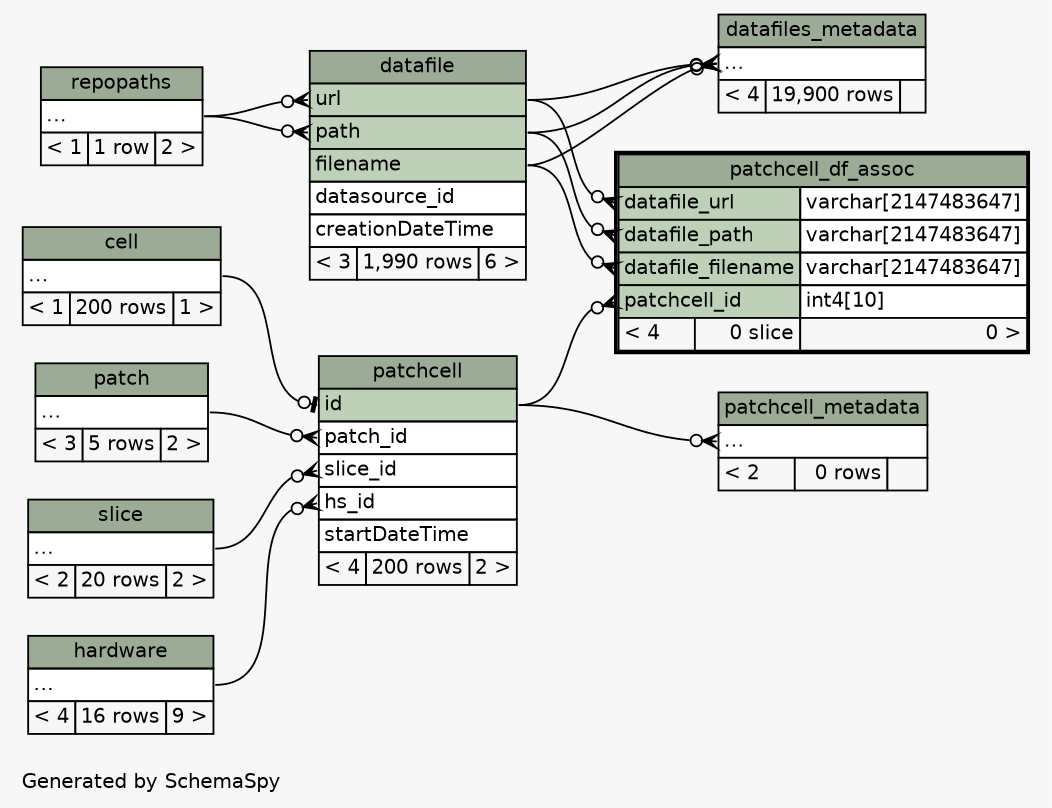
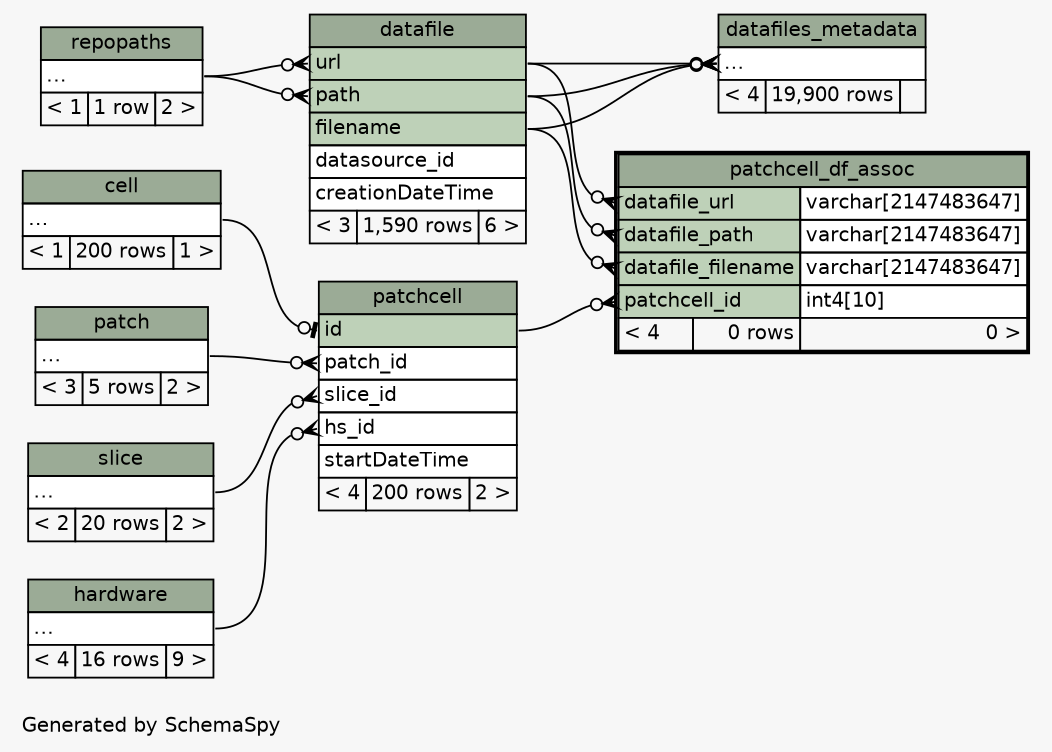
  digraph {
    bgcolor="#f7f7f7"
    fontname=Helvetica
    fontsize=11
    label="\nGenerated by SchemaSpy"
    labeljust=l
    nodesep=0.18
    rankdir=RL
    ranksep=0.46
    node [fontname=Helvetica fontsize=11 shape=plaintext]
    edge [arrowhead=none arrowsize=0.8 arrowtail=crowodot dir=back headport="elipses:e" tailport="elipses:w"]
-   n1 [label=<     <TABLE BORDER="0" CELLBORDER="1" CELLSPACING="0" BGCOLOR="#ffffff">       <TR><TD COLSPAN="3" BGCOLOR="#9bab96" ALIGN="CENTER">datafile</TD></TR>       <TR><TD PORT="url" COLSPAN="3" BGCOLOR="#bed1b8" ALIGN="LEFT">url</TD></TR>       <TR><TD PORT="path" COLSPAN="3" BGCOLOR="#bed1b8" ALIGN="LEFT">path</TD></TR>       <TR><TD PORT="filename" COLSPAN="3" BGCOLOR="#bed1b8" ALIGN="LEFT">filename</TD></TR>       <TR><TD PORT="datasource_id" COLSPAN="3" ALIGN="LEFT">datasource_id</TD></TR>       <TR><TD PORT="creationDateTime" COLSPAN="3" ALIGN="LEFT">creationDateTime</TD></TR>       <TR><TD ALIGN="LEFT" BGCOLOR="#f7f7f7">&lt; 3</TD><TD ALIGN="RIGHT" BGCOLOR="#f7f7f7">1,990 rows</TD><TD ALIGN="RIGHT" BGCOLOR="#f7f7f7">6 &gt;</TD></TR>     </TABLE>>]
+   n1 [label=<     <TABLE BORDER="0" CELLBORDER="1" CELLSPACING="0" BGCOLOR="#ffffff">       <TR><TD COLSPAN="3" BGCOLOR="#9bab96" ALIGN="CENTER">datafile</TD></TR>       <TR><TD PORT="url" COLSPAN="3" BGCOLOR="#bed1b8" ALIGN="LEFT">url</TD></TR>       <TR><TD PORT="path" COLSPAN="3" BGCOLOR="#bed1b8" ALIGN="LEFT">path</TD></TR>       <TR><TD PORT="filename" COLSPAN="3" BGCOLOR="#bed1b8" ALIGN="LEFT">filename</TD></TR>       <TR><TD PORT="datasource_id" COLSPAN="3" ALIGN="LEFT">datasource_id</TD></TR>       <TR><TD PORT="creationDateTime" COLSPAN="3" ALIGN="LEFT">creationDateTime</TD></TR>       <TR><TD ALIGN="LEFT" BGCOLOR="#f7f7f7">&lt; 3</TD><TD ALIGN="RIGHT" BGCOLOR="#f7f7f7">1,590 rows</TD><TD ALIGN="RIGHT" BGCOLOR="#f7f7f7">6 &gt;</TD></TR>     </TABLE>>]
    n2 [label=<     <TABLE BORDER="0" CELLBORDER="1" CELLSPACING="0" BGCOLOR="#ffffff">       <TR><TD COLSPAN="3" BGCOLOR="#9bab96" ALIGN="CENTER">repopaths</TD></TR>       <TR><TD PORT="elipses" COLSPAN="3" ALIGN="LEFT">...</TD></TR>       <TR><TD ALIGN="LEFT" BGCOLOR="#f7f7f7">&lt; 1</TD><TD ALIGN="RIGHT" BGCOLOR="#f7f7f7">1 row</TD><TD ALIGN="RIGHT" BGCOLOR="#f7f7f7">2 &gt;</TD></TR>     </TABLE>>]
    n3 [label=<     <TABLE BORDER="0" CELLBORDER="1" CELLSPACING="0" BGCOLOR="#ffffff">       <TR><TD COLSPAN="3" BGCOLOR="#9bab96" ALIGN="CENTER">datafiles_metadata</TD></TR>       <TR><TD PORT="elipses" COLSPAN="3" ALIGN="LEFT">...</TD></TR>       <TR><TD ALIGN="LEFT" BGCOLOR="#f7f7f7">&lt; 4</TD><TD ALIGN="RIGHT" BGCOLOR="#f7f7f7">19,900 rows</TD><TD ALIGN="RIGHT" BGCOLOR="#f7f7f7">  </TD></TR>     </TABLE>>]
    n4 [label=<     <TABLE BORDER="0" CELLBORDER="1" CELLSPACING="0" BGCOLOR="#ffffff">       <TR><TD COLSPAN="3" BGCOLOR="#9bab96" ALIGN="CENTER">patchcell</TD></TR>       <TR><TD PORT="id" COLSPAN="3" BGCOLOR="#bed1b8" ALIGN="LEFT">id</TD></TR>       <TR><TD PORT="patch_id" COLSPAN="3" ALIGN="LEFT">patch_id</TD></TR>       <TR><TD PORT="slice_id" COLSPAN="3" ALIGN="LEFT">slice_id</TD></TR>       <TR><TD PORT="hs_id" COLSPAN="3" ALIGN="LEFT">hs_id</TD></TR>       <TR><TD PORT="startDateTime" COLSPAN="3" ALIGN="LEFT">startDateTime</TD></TR>       <TR><TD ALIGN="LEFT" BGCOLOR="#f7f7f7">&lt; 4</TD><TD ALIGN="RIGHT" BGCOLOR="#f7f7f7">200 rows</TD><TD ALIGN="RIGHT" BGCOLOR="#f7f7f7">2 &gt;</TD></TR>     </TABLE>>]
    n5 [label=<     <TABLE BORDER="0" CELLBORDER="1" CELLSPACING="0" BGCOLOR="#ffffff">       <TR><TD COLSPAN="3" BGCOLOR="#9bab96" ALIGN="CENTER">hardware</TD></TR>       <TR><TD PORT="elipses" COLSPAN="3" ALIGN="LEFT">...</TD></TR>       <TR><TD ALIGN="LEFT" BGCOLOR="#f7f7f7">&lt; 4</TD><TD ALIGN="RIGHT" BGCOLOR="#f7f7f7">16 rows</TD><TD ALIGN="RIGHT" BGCOLOR="#f7f7f7">9 &gt;</TD></TR>     </TABLE>>]
    n6 [label=<     <TABLE BORDER="0" CELLBORDER="1" CELLSPACING="0" BGCOLOR="#ffffff">       <TR><TD COLSPAN="3" BGCOLOR="#9bab96" ALIGN="CENTER">cell</TD></TR>       <TR><TD PORT="elipses" COLSPAN="3" ALIGN="LEFT">...</TD></TR>       <TR><TD ALIGN="LEFT" BGCOLOR="#f7f7f7">&lt; 1</TD><TD ALIGN="RIGHT" BGCOLOR="#f7f7f7">200 rows</TD><TD ALIGN="RIGHT" BGCOLOR="#f7f7f7">1 &gt;</TD></TR>     </TABLE>>]
    n7 [label=<     <TABLE BORDER="0" CELLBORDER="1" CELLSPACING="0" BGCOLOR="#ffffff">       <TR><TD COLSPAN="3" BGCOLOR="#9bab96" ALIGN="CENTER">patch</TD></TR>       <TR><TD PORT="elipses" COLSPAN="3" ALIGN="LEFT">...</TD></TR>       <TR><TD ALIGN="LEFT" BGCOLOR="#f7f7f7">&lt; 3</TD><TD ALIGN="RIGHT" BGCOLOR="#f7f7f7">5 rows</TD><TD ALIGN="RIGHT" BGCOLOR="#f7f7f7">2 &gt;</TD></TR>     </TABLE>>]
    n8 [label=<     <TABLE BORDER="0" CELLBORDER="1" CELLSPACING="0" BGCOLOR="#ffffff">       <TR><TD COLSPAN="3" BGCOLOR="#9bab96" ALIGN="CENTER">slice</TD></TR>       <TR><TD PORT="elipses" COLSPAN="3" ALIGN="LEFT">...</TD></TR>       <TR><TD ALIGN="LEFT" BGCOLOR="#f7f7f7">&lt; 2</TD><TD ALIGN="RIGHT" BGCOLOR="#f7f7f7">20 rows</TD><TD ALIGN="RIGHT" BGCOLOR="#f7f7f7">2 &gt;</TD></TR>     </TABLE>>]
-   n9 [label=<     <TABLE BORDER="2" CELLBORDER="1" CELLSPACING="0" BGCOLOR="#ffffff">       <TR><TD COLSPAN="3" BGCOLOR="#9bab96" ALIGN="CENTER">patchcell_df_assoc</TD></TR>       <TR><TD PORT="datafile_url" COLSPAN="2" BGCOLOR="#bed1b8" ALIGN="LEFT">datafile_url</TD><TD PORT="datafile_url.type" ALIGN="LEFT">varchar[2147483647]</TD></TR>       <TR><TD PORT="datafile_path" COLSPAN="2" BGCOLOR="#bed1b8" ALIGN="LEFT">datafile_path</TD><TD PORT="datafile_path.type" ALIGN="LEFT">varchar[2147483647]</TD></TR>       <TR><TD PORT="datafile_filename" COLSPAN="2" BGCOLOR="#bed1b8" ALIGN="LEFT">datafile_filename</TD><TD PORT="datafile_filename.type" ALIGN="LEFT">varchar[2147483647]</TD></TR>       <TR><TD PORT="patchcell_id" COLSPAN="2" BGCOLOR="#bed1b8" ALIGN="LEFT">patchcell_id</TD><TD PORT="patchcell_id.type" ALIGN="LEFT">int4[10]</TD></TR>       <TR><TD ALIGN="LEFT" BGCOLOR="#f7f7f7">&lt; 4</TD><TD ALIGN="RIGHT" BGCOLOR="#f7f7f7">0 slice</TD><TD ALIGN="RIGHT" BGCOLOR="#f7f7f7">0 &gt;</TD></TR>     </TABLE>>]
-   n10 [label=<     <TABLE BORDER="0" CELLBORDER="1" CELLSPACING="0" BGCOLOR="#ffffff">       <TR><TD COLSPAN="3" BGCOLOR="#9bab96" ALIGN="CENTER">patchcell_metadata</TD></TR>       <TR><TD PORT="elipses" COLSPAN="3" ALIGN="LEFT">...</TD></TR>       <TR><TD ALIGN="LEFT" BGCOLOR="#f7f7f7">&lt; 2</TD><TD ALIGN="RIGHT" BGCOLOR="#f7f7f7">0 rows</TD><TD ALIGN="RIGHT" BGCOLOR="#f7f7f7">  </TD></TR>     </TABLE>>]
+   n9 [label=<     <TABLE BORDER="2" CELLBORDER="1" CELLSPACING="0" BGCOLOR="#ffffff">       <TR><TD COLSPAN="3" BGCOLOR="#9bab96" ALIGN="CENTER">patchcell_df_assoc</TD></TR>       <TR><TD PORT="datafile_url" COLSPAN="2" BGCOLOR="#bed1b8" ALIGN="LEFT">datafile_url</TD><TD PORT="datafile_url.type" ALIGN="LEFT">varchar[2147483647]</TD></TR>       <TR><TD PORT="datafile_path" COLSPAN="2" BGCOLOR="#bed1b8" ALIGN="LEFT">datafile_path</TD><TD PORT="datafile_path.type" ALIGN="LEFT">varchar[2147483647]</TD></TR>       <TR><TD PORT="datafile_filename" COLSPAN="2" BGCOLOR="#bed1b8" ALIGN="LEFT">datafile_filename</TD><TD PORT="datafile_filename.type" ALIGN="LEFT">varchar[2147483647]</TD></TR>       <TR><TD PORT="patchcell_id" COLSPAN="2" BGCOLOR="#bed1b8" ALIGN="LEFT">patchcell_id</TD><TD PORT="patchcell_id.type" ALIGN="LEFT">int4[10]</TD></TR>       <TR><TD ALIGN="LEFT" BGCOLOR="#f7f7f7">&lt; 4</TD><TD ALIGN="RIGHT" BGCOLOR="#f7f7f7">0 rows</TD><TD ALIGN="RIGHT" BGCOLOR="#f7f7f7">0 &gt;</TD></TR>     </TABLE>>]
    n1 -> n2 [tailport="path:w"]
    n1 -> n2 [tailport="url:w"]
    n3 -> n1 [headport="filename:e"]
    n3 -> n1 [headport="path:e"]
    n3 -> n1 [headport="url:e"]
    n4 -> n5 [tailport="hs_id:w"]
    n4 -> n6 [arrowtail=teeodot tailport="id:w"]
    n4 -> n7 [tailport="patch_id:w"]
    n4 -> n8 [tailport="slice_id:w"]
    n9 -> n1 [headport="filename:e" tailport="datafile_filename:w"]
    n9 -> n1 [headport="path:e" tailport="datafile_path:w"]
    n9 -> n1 [headport="url:e" tailport="datafile_url:w"]
    n9 -> n4 [headport="id:e" tailport="patchcell_id:w"]
-   n10 -> n4 [headport="id:e"]
  }
